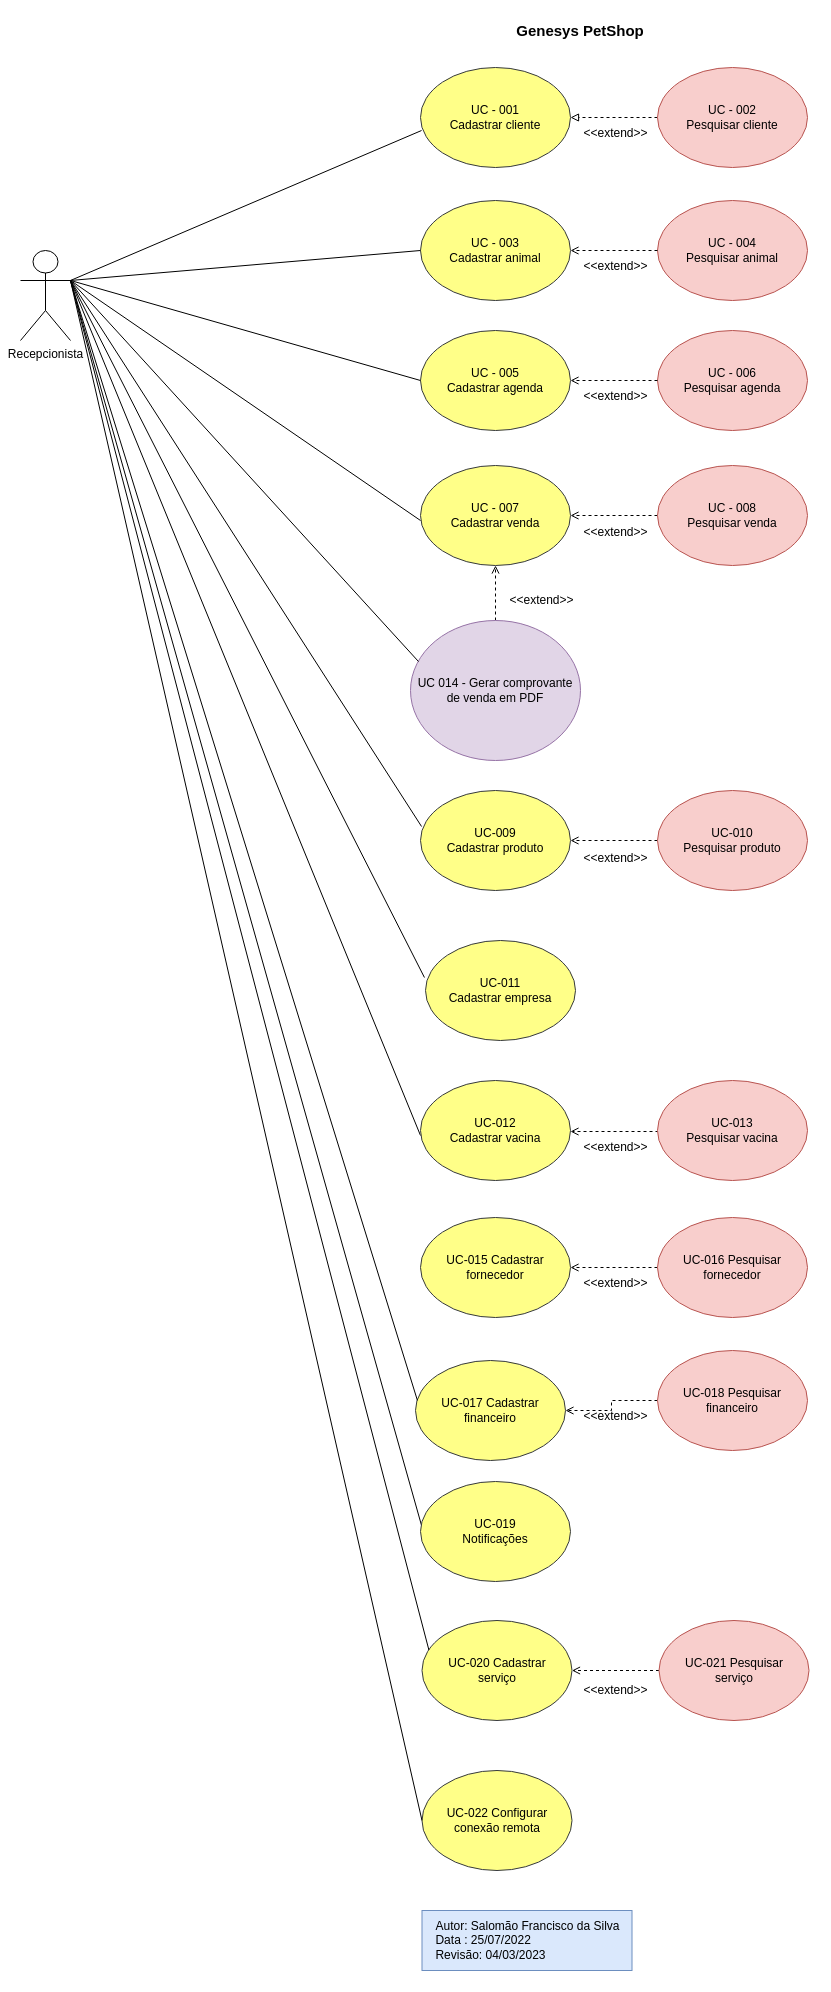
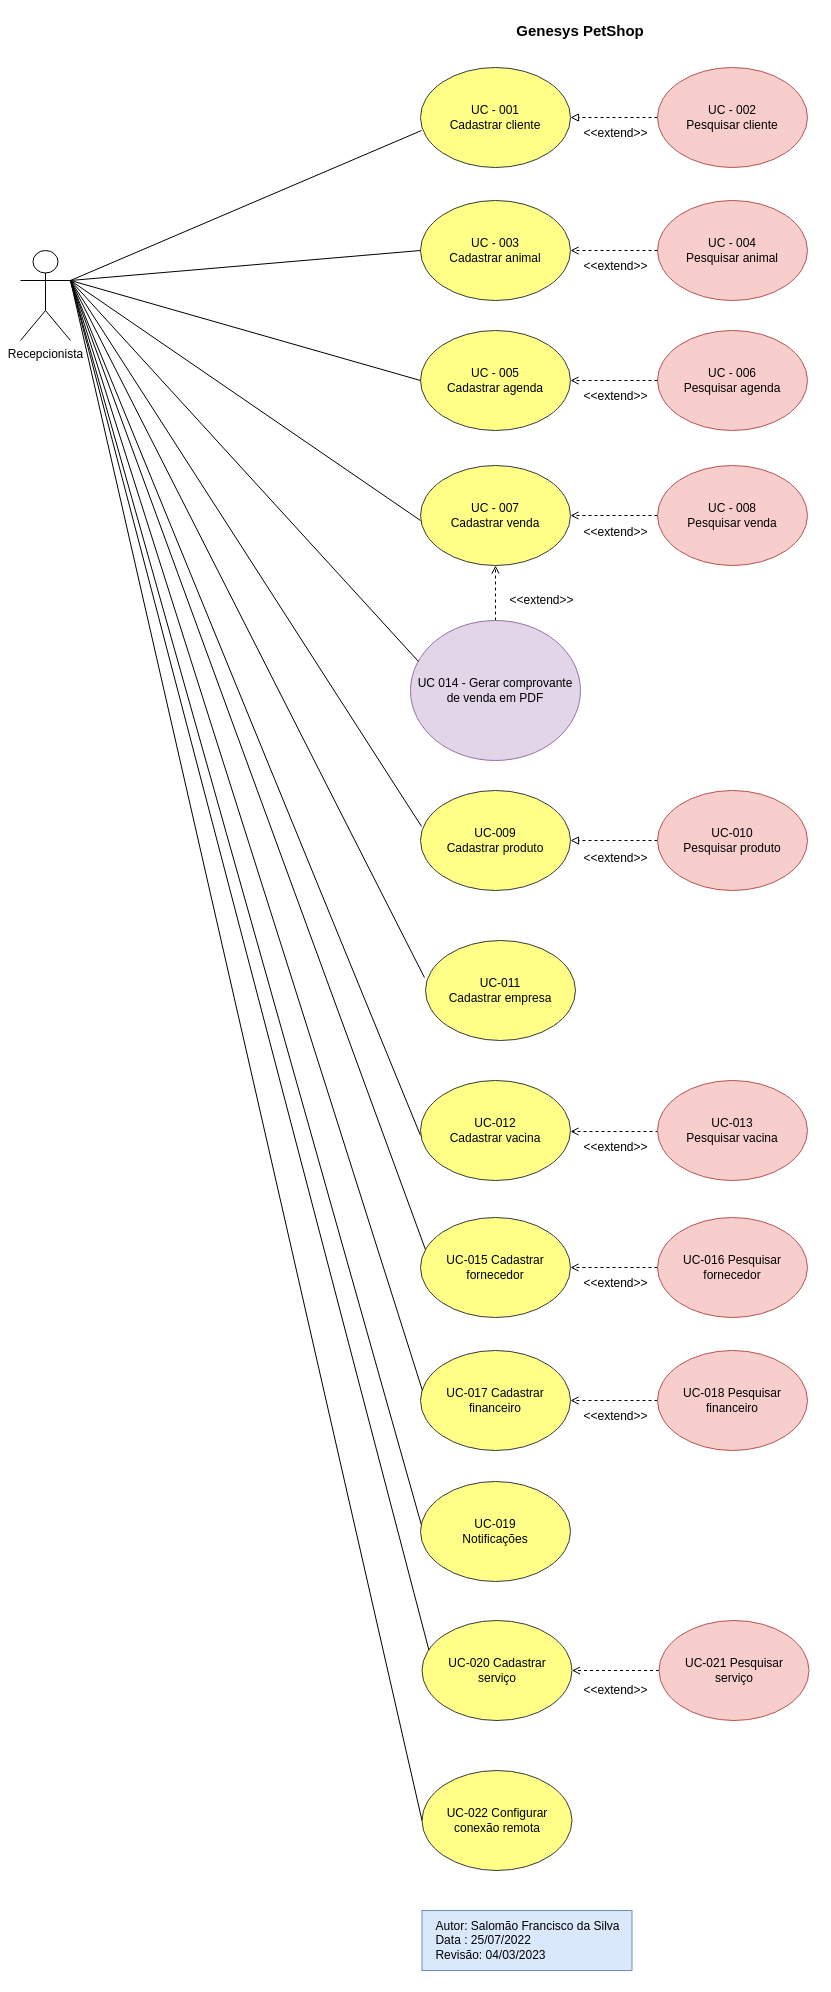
  <mxCell id="0" />
  <mxCell id="1" parent="0" />
  <mxCell id="2" value="UC - 001&lt;br&gt;Cadastrar cliente" style="ellipse;whiteSpace=wrap;html=1;fillColor=#ffff88;strokeColor=#36393d;" parent="1" vertex="1"><mxGeometry x="420" y="67" width="150" height="100" as="geometry" /></mxCell>
  <mxCell id="3" value="Recepcionista" style="shape=umlActor;verticalLabelPosition=bottom;verticalAlign=top;html=1;outlineConnect=0;" parent="1" vertex="1"><mxGeometry x="20" y="250" width="50" height="90" as="geometry" /></mxCell>
  <mxCell id="4" value="" style="endArrow=none;html=1;entryX=0.007;entryY=0.63;entryDx=0;entryDy=0;entryPerimeter=0;exitX=1;exitY=0.333;exitDx=0;exitDy=0;exitPerimeter=0;" parent="1" source="3" target="2" edge="1"><mxGeometry width="50" height="50" relative="1" as="geometry"><mxPoint x="230" y="210" as="sourcePoint" /><mxPoint x="420" y="130" as="targetPoint" /></mxGeometry></mxCell>
  <mxCell id="5" value="&lt;font style=&quot;font-size: 15px&quot;&gt;&lt;b&gt;Genesys PetShop&lt;/b&gt;&lt;/font&gt;" style="text;html=1;strokeColor=none;fillColor=none;align=center;verticalAlign=middle;whiteSpace=wrap;rounded=0;" parent="1" vertex="1"><mxGeometry x="360" y="20" width="440" height="20" as="geometry" /></mxCell>
  <mxCell id="6" style="edgeStyle=orthogonalEdgeStyle;rounded=0;orthogonalLoop=1;jettySize=auto;html=1;entryX=1;entryY=0.5;entryDx=0;entryDy=0;endArrow=block;endFill=0;dashed=1;" parent="1" source="7" target="2" edge="1"><mxGeometry relative="1" as="geometry" /></mxCell>
  <mxCell id="7" value="UC - 002&lt;br&gt;Pesquisar cliente" style="ellipse;whiteSpace=wrap;html=1;fillColor=#f8cecc;strokeColor=#b85450;" parent="1" vertex="1"><mxGeometry x="657" y="67" width="150" height="100" as="geometry" /></mxCell>
  <mxCell id="8" style="edgeStyle=orthogonalEdgeStyle;rounded=0;orthogonalLoop=1;jettySize=auto;html=1;entryX=1;entryY=0.5;entryDx=0;entryDy=0;endArrow=none;endFill=0;" parent="1" edge="1"><mxGeometry relative="1" as="geometry"><mxPoint x="450" y="347" as="targetPoint" /></mxGeometry></mxCell>
  <mxCell id="9" value="&lt;div style=&quot;text-align: left&quot;&gt;&lt;span&gt;Autor: Salomão Francisco da Silva&lt;/span&gt;&lt;/div&gt;&lt;div style=&quot;text-align: left&quot;&gt;&lt;span&gt;Data : 25/07/2022&lt;/span&gt;&lt;/div&gt;&lt;div style=&quot;text-align: left&quot;&gt;Revisão: 04/03/2023&lt;/div&gt;" style="text;html=1;align=center;verticalAlign=middle;resizable=0;points=[];autosize=1;fillColor=#dae8fc;strokeColor=#6c8ebf;" parent="1" vertex="1"><mxGeometry x="421.5" y="1910" width="210" height="60" as="geometry" /></mxCell>
  <mxCell id="10" style="edgeStyle=orthogonalEdgeStyle;rounded=0;orthogonalLoop=1;jettySize=auto;html=1;entryX=0;entryY=0.5;entryDx=0;entryDy=0;endArrow=none;endFill=0;" parent="1" edge="1"><mxGeometry relative="1" as="geometry"><mxPoint x="450" y="793" as="sourcePoint" /></mxGeometry></mxCell>
  <mxCell id="11" style="edgeStyle=orthogonalEdgeStyle;rounded=0;orthogonalLoop=1;jettySize=auto;html=1;entryX=0;entryY=0.5;entryDx=0;entryDy=0;endArrow=none;endFill=0;" parent="1" edge="1"><mxGeometry relative="1" as="geometry"><mxPoint x="450" y="907" as="sourcePoint" /></mxGeometry></mxCell>
  <mxCell id="12" value="UC - 003&lt;br&gt;Cadastrar animal" style="ellipse;whiteSpace=wrap;html=1;fillColor=#ffff88;strokeColor=#36393d;" parent="1" vertex="1"><mxGeometry x="420" y="200" width="150" height="100" as="geometry" /></mxCell>
  <mxCell id="13" value="UC - 004&lt;br&gt;Pesquisar animal" style="ellipse;whiteSpace=wrap;html=1;fillColor=#f8cecc;strokeColor=#b85450;" parent="1" vertex="1"><mxGeometry x="657" y="200" width="150" height="100" as="geometry" /></mxCell>
  <mxCell id="14" style="edgeStyle=orthogonalEdgeStyle;rounded=0;orthogonalLoop=1;jettySize=auto;html=1;entryX=1;entryY=0.5;entryDx=0;entryDy=0;endArrow=open;endFill=0;dashed=1;" parent="1" source="13" target="12" edge="1"><mxGeometry relative="1" as="geometry" /></mxCell>
  <mxCell id="15" value="" style="endArrow=none;html=1;entryX=0;entryY=0.5;entryDx=0;entryDy=0;exitX=1;exitY=0.333;exitDx=0;exitDy=0;exitPerimeter=0;" parent="1" source="3" target="12" edge="1"><mxGeometry width="50" height="50" relative="1" as="geometry"><mxPoint x="230" y="210" as="sourcePoint" /><mxPoint x="420" y="267" as="targetPoint" /></mxGeometry></mxCell>
  <mxCell id="16" value="UC - 005&lt;br&gt;Cadastrar agenda" style="ellipse;whiteSpace=wrap;html=1;fillColor=#ffff88;strokeColor=#36393d;" parent="1" vertex="1"><mxGeometry x="420" y="330" width="150" height="100" as="geometry" /></mxCell>
  <mxCell id="17" value="UC - 006&lt;br&gt;Pesquisar agenda" style="ellipse;whiteSpace=wrap;html=1;fillColor=#f8cecc;strokeColor=#b85450;" parent="1" vertex="1"><mxGeometry x="657" y="330" width="150" height="100" as="geometry" /></mxCell>
  <mxCell id="18" style="edgeStyle=orthogonalEdgeStyle;rounded=0;orthogonalLoop=1;jettySize=auto;html=1;entryX=1;entryY=0.5;entryDx=0;entryDy=0;endArrow=open;endFill=0;dashed=1;" parent="1" source="17" target="16" edge="1"><mxGeometry relative="1" as="geometry" /></mxCell>
  <mxCell id="19" value="" style="endArrow=none;html=1;entryX=0;entryY=0.5;entryDx=0;entryDy=0;exitX=1;exitY=0.333;exitDx=0;exitDy=0;exitPerimeter=0;" parent="1" source="3" target="16" edge="1"><mxGeometry width="50" height="50" relative="1" as="geometry"><mxPoint x="230" y="210" as="sourcePoint" /><mxPoint x="430" y="260" as="targetPoint" /></mxGeometry></mxCell>
  <mxCell id="20" value="UC - 007&lt;br&gt;Cadastrar venda" style="ellipse;whiteSpace=wrap;html=1;fillColor=#ffff88;strokeColor=#36393d;" parent="1" vertex="1"><mxGeometry x="420" y="465" width="150" height="100" as="geometry" /></mxCell>
  <mxCell id="21" style="edgeStyle=orthogonalEdgeStyle;rounded=0;orthogonalLoop=1;jettySize=auto;html=1;entryX=1;entryY=0.5;entryDx=0;entryDy=0;dashed=1;endArrow=open;endFill=0;" parent="1" source="22" target="20" edge="1"><mxGeometry relative="1" as="geometry" /></mxCell>
  <mxCell id="22" value="UC - 008&lt;br&gt;Pesquisar venda" style="ellipse;whiteSpace=wrap;html=1;fillColor=#f8cecc;strokeColor=#b85450;" parent="1" vertex="1"><mxGeometry x="657" y="465" width="150" height="100" as="geometry" /></mxCell>
  <mxCell id="23" value="" style="endArrow=none;html=1;rounded=0;exitX=0;exitY=0.55;exitDx=0;exitDy=0;exitPerimeter=0;entryX=1;entryY=0.333;entryDx=0;entryDy=0;entryPerimeter=0;" parent="1" source="20" target="3" edge="1"><mxGeometry width="50" height="50" relative="1" as="geometry"><mxPoint x="300" y="340" as="sourcePoint" /><mxPoint x="230" y="210" as="targetPoint" /></mxGeometry></mxCell>
  <mxCell id="24" value="" style="endArrow=none;html=1;rounded=0;exitX=0;exitY=0.55;exitDx=0;exitDy=0;exitPerimeter=0;entryX=1;entryY=0.333;entryDx=0;entryDy=0;entryPerimeter=0;" parent="1" source="25" target="3" edge="1"><mxGeometry width="50" height="50" relative="1" as="geometry"><mxPoint x="300" y="467.5" as="sourcePoint" /><mxPoint x="230" y="210" as="targetPoint" /></mxGeometry></mxCell>
  <mxCell id="25" value="UC-012 &lt;br&gt;Cadastrar vacina" style="ellipse;whiteSpace=wrap;html=1;fillColor=#ffff88;strokeColor=#36393d;" parent="1" vertex="1"><mxGeometry x="420" y="1080" width="150" height="100" as="geometry" /></mxCell>
  <mxCell id="26" style="edgeStyle=orthogonalEdgeStyle;rounded=0;orthogonalLoop=1;jettySize=auto;html=1;entryX=1;entryY=0.5;entryDx=0;entryDy=0;dashed=1;endArrow=open;endFill=0;" parent="1" edge="1"><mxGeometry relative="1" as="geometry"><mxPoint x="700" y="1131" as="sourcePoint" /><mxPoint x="570" y="1131" as="targetPoint" /></mxGeometry></mxCell>
  <mxCell id="27" value="UC-013 &lt;br&gt;Pesquisar vacina" style="ellipse;whiteSpace=wrap;html=1;fillColor=#f8cecc;strokeColor=#b85450;" parent="1" vertex="1"><mxGeometry x="657" y="1080" width="150" height="100" as="geometry" /></mxCell>
  <mxCell id="28" style="edgeStyle=orthogonalEdgeStyle;rounded=0;orthogonalLoop=1;jettySize=auto;html=1;entryX=0.5;entryY=1;entryDx=0;entryDy=0;endArrow=open;endFill=0;dashed=1;" parent="1" source="29" target="20" edge="1"><mxGeometry relative="1" as="geometry" /></mxCell>
  <mxCell id="29" value="UC 014 -&amp;nbsp;Gerar comprovante de venda em PDF" style="ellipse;whiteSpace=wrap;html=1;fillColor=#e1d5e7;strokeColor=#9673a6;" parent="1" vertex="1"><mxGeometry x="410" y="620" width="170" height="140" as="geometry" /></mxCell>
  <mxCell id="30" value="" style="endArrow=none;html=1;rounded=0;exitX=0.047;exitY=0.293;exitDx=0;exitDy=0;exitPerimeter=0;entryX=1;entryY=0.333;entryDx=0;entryDy=0;entryPerimeter=0;" parent="1" source="29" target="3" edge="1"><mxGeometry width="50" height="50" relative="1" as="geometry"><mxPoint x="370" y="450" as="sourcePoint" /><mxPoint x="230" y="210" as="targetPoint" /></mxGeometry></mxCell>
  <mxCell id="31" value="&amp;lt;&amp;lt;extend&amp;gt;&amp;gt;" style="text;html=1;align=center;verticalAlign=middle;resizable=0;points=[];autosize=1;" parent="1" vertex="1"><mxGeometry x="501" y="590" width="80" height="20" as="geometry" /></mxCell>
  <mxCell id="32" value="&amp;lt;&amp;lt;extend&amp;gt;&amp;gt;" style="text;html=1;align=center;verticalAlign=middle;resizable=0;points=[];autosize=1;strokeColor=none;fillColor=none;" parent="1" vertex="1"><mxGeometry x="575" y="123" width="80" height="20" as="geometry" /></mxCell>
  <mxCell id="33" value="&amp;lt;&amp;lt;extend&amp;gt;&amp;gt;" style="text;html=1;align=center;verticalAlign=middle;resizable=0;points=[];autosize=1;strokeColor=none;fillColor=none;" parent="1" vertex="1"><mxGeometry x="575" y="256" width="80" height="20" as="geometry" /></mxCell>
  <mxCell id="34" value="&amp;lt;&amp;lt;extend&amp;gt;&amp;gt;" style="text;html=1;align=center;verticalAlign=middle;resizable=0;points=[];autosize=1;strokeColor=none;fillColor=none;" parent="1" vertex="1"><mxGeometry x="575" y="386" width="80" height="20" as="geometry" /></mxCell>
  <mxCell id="35" value="&amp;lt;&amp;lt;extend&amp;gt;&amp;gt;" style="text;html=1;align=center;verticalAlign=middle;resizable=0;points=[];autosize=1;strokeColor=none;fillColor=none;" parent="1" vertex="1"><mxGeometry x="575" y="522" width="80" height="20" as="geometry" /></mxCell>
  <mxCell id="36" value="&amp;lt;&amp;lt;extend&amp;gt;&amp;gt;" style="text;html=1;align=center;verticalAlign=middle;resizable=0;points=[];autosize=1;strokeColor=none;fillColor=none;" parent="1" vertex="1"><mxGeometry x="575" y="1137" width="80" height="20" as="geometry" /></mxCell>
  <mxCell id="37" value="UC-015 Cadastrar fornecedor" style="ellipse;whiteSpace=wrap;html=1;fillColor=#ffff88;strokeColor=#36393d;" parent="1" vertex="1"><mxGeometry x="420" y="1217" width="150" height="100" as="geometry" /></mxCell>
  <mxCell id="38" style="edgeStyle=orthogonalEdgeStyle;rounded=0;orthogonalLoop=1;jettySize=auto;html=1;entryX=1;entryY=0.5;entryDx=0;entryDy=0;dashed=1;endArrow=open;endFill=0;" parent="1" source="39" target="37" edge="1"><mxGeometry relative="1" as="geometry" /></mxCell>
  <mxCell id="39" value="UC-016 Pesquisar fornecedor" style="ellipse;whiteSpace=wrap;html=1;fillColor=#f8cecc;strokeColor=#b85450;" parent="1" vertex="1"><mxGeometry x="657" y="1217" width="150" height="100" as="geometry" /></mxCell>
  <mxCell id="40" value="&amp;lt;&amp;lt;extend&amp;gt;&amp;gt;" style="text;html=1;align=center;verticalAlign=middle;resizable=0;points=[];autosize=1;strokeColor=none;fillColor=none;" parent="1" vertex="1"><mxGeometry x="575" y="1273" width="80" height="20" as="geometry" /></mxCell>
- <mxCell id="42" value="UC-017 Cadastrar financeiro" style="ellipse;whiteSpace=wrap;html=1;fillColor=#ffff88;strokeColor=#36393d;" parent="1" vertex="1"><mxGeometry x="415" y="1360" width="150" height="100" as="geometry" /></mxCell>
+ <mxCell id="41" value="" style="endArrow=none;html=1;rounded=0;entryX=1;entryY=0.333;entryDx=0;entryDy=0;entryPerimeter=0;exitX=0.033;exitY=0.32;exitDx=0;exitDy=0;exitPerimeter=0;" parent="1" source="37" target="3" edge="1"><mxGeometry width="50" height="50" relative="1" as="geometry"><mxPoint x="430" y="990" as="sourcePoint" /><mxPoint x="230" y="210" as="targetPoint" /></mxGeometry></mxCell>
+ <mxCell id="42" value="UC-017 Cadastrar financeiro" style="ellipse;whiteSpace=wrap;html=1;fillColor=#ffff88;strokeColor=#36393d;" parent="1" vertex="1"><mxGeometry x="420" y="1350" width="150" height="100" as="geometry" /></mxCell>
  <mxCell id="43" style="edgeStyle=orthogonalEdgeStyle;rounded=0;orthogonalLoop=1;jettySize=auto;html=1;entryX=1;entryY=0.5;entryDx=0;entryDy=0;dashed=1;endArrow=open;endFill=0;" parent="1" source="44" target="42" edge="1"><mxGeometry relative="1" as="geometry" /></mxCell>
  <mxCell id="44" value="UC-018 Pesquisar financeiro" style="ellipse;whiteSpace=wrap;html=1;fillColor=#f8cecc;strokeColor=#b85450;" parent="1" vertex="1"><mxGeometry x="657" y="1350" width="150" height="100" as="geometry" /></mxCell>
  <mxCell id="45" value="&amp;lt;&amp;lt;extend&amp;gt;&amp;gt;" style="text;html=1;align=center;verticalAlign=middle;resizable=0;points=[];autosize=1;strokeColor=none;fillColor=none;" parent="1" vertex="1"><mxGeometry x="575" y="1406" width="80" height="20" as="geometry" /></mxCell>
  <mxCell id="46" value="" style="endArrow=none;html=1;rounded=0;exitX=0.013;exitY=0.4;exitDx=0;exitDy=0;exitPerimeter=0;" parent="1" source="42" edge="1"><mxGeometry width="50" height="50" relative="1" as="geometry"><mxPoint x="490" y="1140" as="sourcePoint" /><mxPoint x="70" y="280" as="targetPoint" /></mxGeometry></mxCell>
  <mxCell id="47" value="" style="endArrow=none;html=1;rounded=0;exitX=0.007;exitY=0.44;exitDx=0;exitDy=0;exitPerimeter=0;" parent="1" source="48" edge="1"><mxGeometry width="50" height="50" relative="1" as="geometry"><mxPoint x="430.05" y="1340" as="sourcePoint" /><mxPoint x="70" y="280" as="targetPoint" /></mxGeometry></mxCell>
  <mxCell id="48" value="UC-019 &lt;br&gt;Notificações" style="ellipse;whiteSpace=wrap;html=1;fillColor=#ffff88;strokeColor=#36393d;" parent="1" vertex="1"><mxGeometry x="420" y="1481" width="150" height="100" as="geometry" /></mxCell>
  <mxCell id="49" value="UC-009 &lt;br&gt;Cadastrar produto" style="ellipse;whiteSpace=wrap;html=1;fillColor=#ffff88;strokeColor=#36393d;" parent="1" vertex="1"><mxGeometry x="420" y="790" width="150" height="100" as="geometry" /></mxCell>
- <mxCell id="50" style="edgeStyle=orthogonalEdgeStyle;rounded=0;orthogonalLoop=1;jettySize=auto;html=1;entryX=1;entryY=0.5;entryDx=0;entryDy=0;dashed=1;endArrow=open;endFill=0;" parent="1" source="51" target="49" edge="1"><mxGeometry relative="1" as="geometry" /></mxCell>
+ <mxCell id="50" style="edgeStyle=orthogonalEdgeStyle;rounded=0;orthogonalLoop=1;jettySize=auto;html=1;entryX=1;entryY=0.5;entryDx=0;entryDy=0;dashed=1;endArrow=block;endFill=0;" parent="1" source="51" target="49" edge="1"><mxGeometry relative="1" as="geometry" /></mxCell>
  <mxCell id="51" value="UC-010 &lt;br&gt;Pesquisar produto" style="ellipse;whiteSpace=wrap;html=1;fillColor=#f8cecc;strokeColor=#b85450;" parent="1" vertex="1"><mxGeometry x="657" y="790" width="150" height="100" as="geometry" /></mxCell>
  <mxCell id="52" value="UC-011 &lt;br&gt;Cadastrar empresa" style="ellipse;whiteSpace=wrap;html=1;fillColor=#ffff88;strokeColor=#36393d;" parent="1" vertex="1"><mxGeometry x="425" y="940" width="150" height="100" as="geometry" /></mxCell>
  <mxCell id="53" value="&amp;lt;&amp;lt;extend&amp;gt;&amp;gt;" style="text;html=1;align=center;verticalAlign=middle;resizable=0;points=[];autosize=1;strokeColor=none;fillColor=none;" parent="1" vertex="1"><mxGeometry x="575" y="848" width="80" height="20" as="geometry" /></mxCell>
  <mxCell id="54" value="" style="endArrow=none;html=1;rounded=0;exitX=0.007;exitY=0.36;exitDx=0;exitDy=0;exitPerimeter=0;" parent="1" source="49" edge="1"><mxGeometry width="50" height="50" relative="1" as="geometry"><mxPoint x="540" y="820" as="sourcePoint" /><mxPoint x="70" y="280" as="targetPoint" /></mxGeometry></mxCell>
  <mxCell id="55" value="" style="endArrow=none;html=1;rounded=0;exitX=-0.007;exitY=0.37;exitDx=0;exitDy=0;exitPerimeter=0;" parent="1" source="52" edge="1"><mxGeometry width="50" height="50" relative="1" as="geometry"><mxPoint x="430" y="970" as="sourcePoint" /><mxPoint x="70" y="280" as="targetPoint" /></mxGeometry></mxCell>
  <mxCell id="56" value="UC-020 Cadastrar &lt;br&gt;serviço" style="ellipse;whiteSpace=wrap;html=1;fillColor=#ffff88;strokeColor=#36393d;" parent="1" vertex="1"><mxGeometry x="421.5" y="1620" width="150" height="100" as="geometry" /></mxCell>
  <mxCell id="57" style="edgeStyle=orthogonalEdgeStyle;rounded=0;orthogonalLoop=1;jettySize=auto;html=1;entryX=1;entryY=0.5;entryDx=0;entryDy=0;endArrow=open;endFill=0;dashed=1;" parent="1" source="58" target="56" edge="1"><mxGeometry relative="1" as="geometry" /></mxCell>
  <mxCell id="58" value="UC-021 Pesquisar &lt;br&gt;serviço" style="ellipse;whiteSpace=wrap;html=1;fillColor=#f8cecc;strokeColor=#b85450;" parent="1" vertex="1"><mxGeometry x="658.5" y="1620" width="150" height="100" as="geometry" /></mxCell>
  <mxCell id="59" value="&amp;lt;&amp;lt;extend&amp;gt;&amp;gt;" style="text;html=1;align=center;verticalAlign=middle;resizable=0;points=[];autosize=1;strokeColor=none;fillColor=none;" parent="1" vertex="1"><mxGeometry x="570" y="1675" width="90" height="30" as="geometry" /></mxCell>
  <mxCell id="60" value="" style="endArrow=none;html=1;rounded=0;exitX=0.046;exitY=0.295;exitDx=0;exitDy=0;exitPerimeter=0;" parent="1" source="56" edge="1"><mxGeometry width="50" height="50" relative="1" as="geometry"><mxPoint x="420" y="1660" as="sourcePoint" /><mxPoint x="70" y="280" as="targetPoint" /></mxGeometry></mxCell>
  <mxCell id="61" value="UC-022 Configurar conexão remota" style="ellipse;whiteSpace=wrap;html=1;fillColor=#ffff88;strokeColor=#36393d;" parent="1" vertex="1"><mxGeometry x="421.5" y="1770" width="150" height="100" as="geometry" /></mxCell>
  <mxCell id="62" value="" style="endArrow=none;html=1;rounded=0;exitX=0;exitY=0.5;exitDx=0;exitDy=0;" parent="1" source="61" edge="1"><mxGeometry width="50" height="50" relative="1" as="geometry"><mxPoint x="438" y="1660" as="sourcePoint" /><mxPoint x="70" y="280" as="targetPoint" /></mxGeometry></mxCell>
